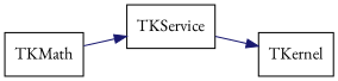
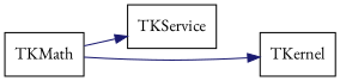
  digraph {
    aspect=1
    fontname="EB Garamond"
    rankdir=LR
    node [fontname="EB Garamond" shape=box]
    edge [color=midnightblue fontname="EB Garamond" style=solid]
    TKService
    TKernel
    TKMath
-   TKService -> TKernel
+   TKMath -> TKernel
    TKMath -> TKService
  }
